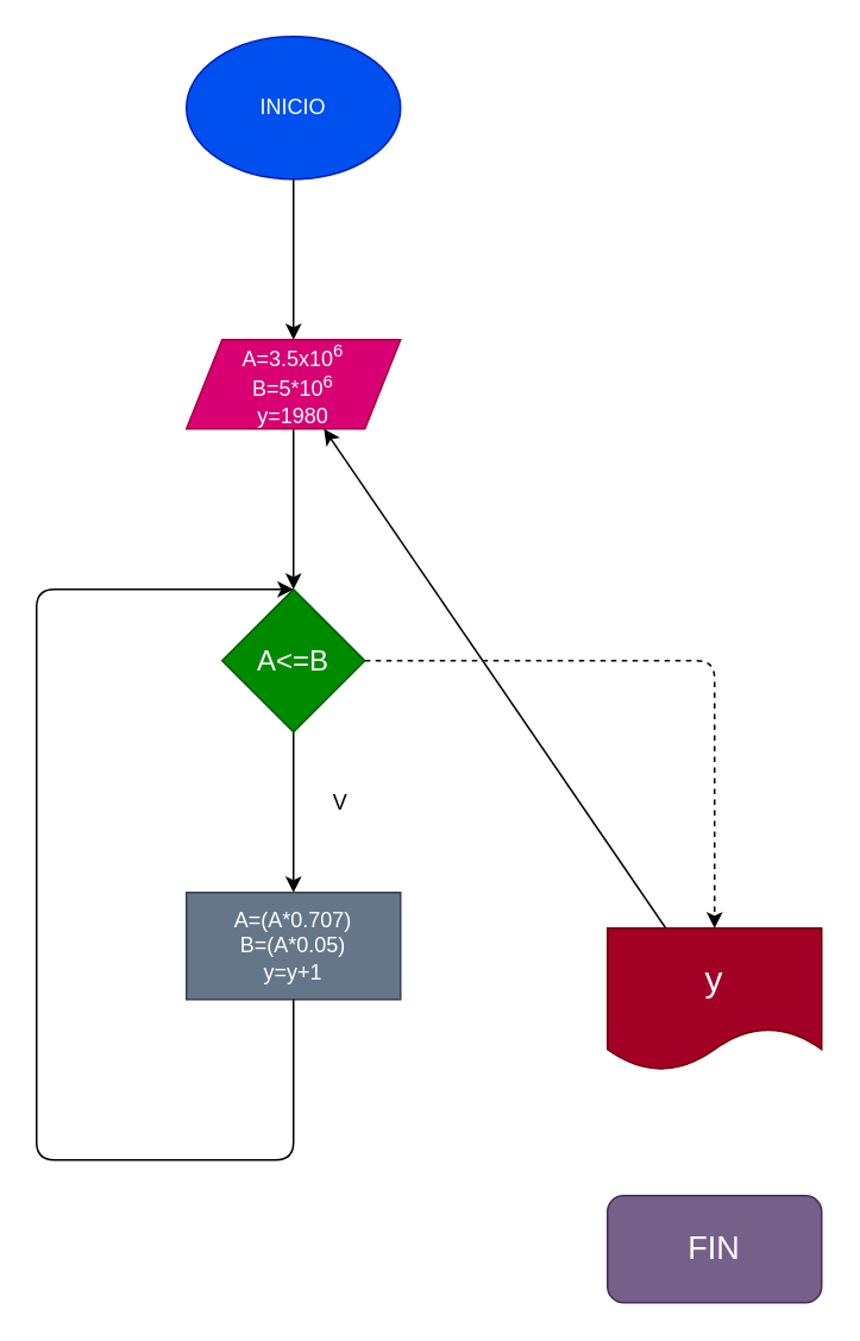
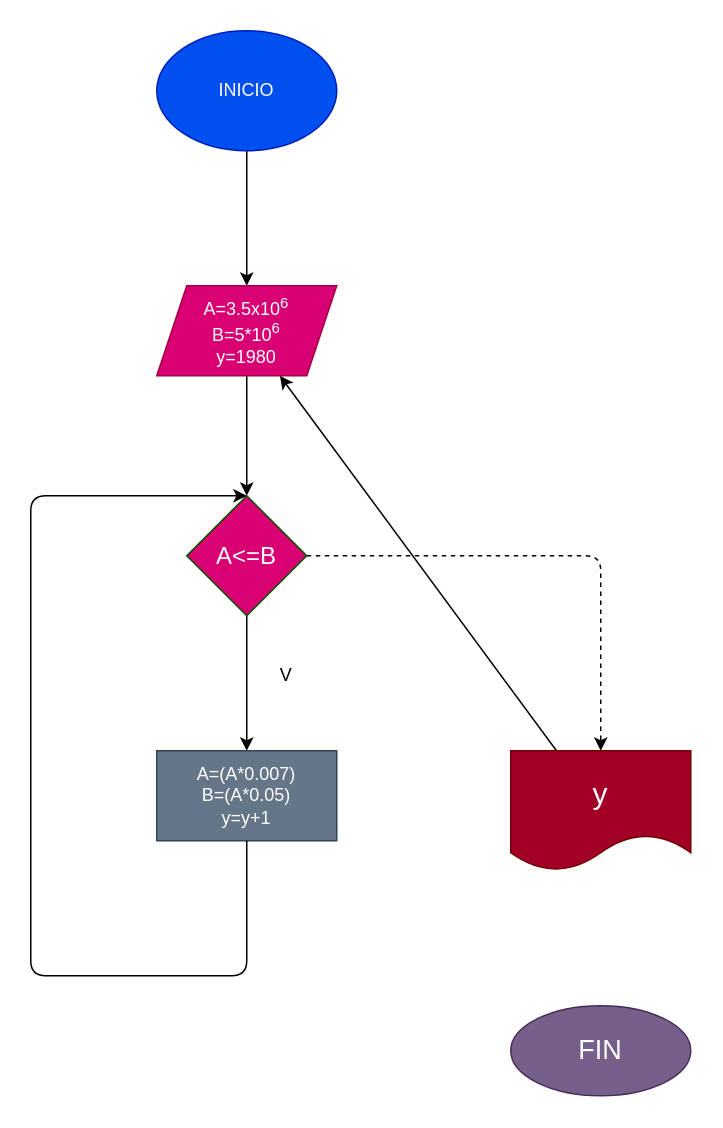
  <mxCell id="0" />
  <mxCell id="1" parent="0" />
  <mxCell id="2" value="" style="edgeStyle=none;html=1;" edge="1" parent="1" source="3" target="5"><mxGeometry relative="1" as="geometry" /></mxCell>
  <mxCell id="3" value="INICIO" style="ellipse;whiteSpace=wrap;html=1;fillColor=#0050ef;fontColor=#ffffff;strokeColor=#001DBC;" vertex="1" parent="1"><mxGeometry x="104" width="120" height="80" as="geometry" y="20" /></mxCell>
  <mxCell id="4" value="" style="edgeStyle=none;html=1;" edge="1" parent="1" source="5"><mxGeometry relative="1" as="geometry"><mxPoint x="164" y="330" as="targetPoint" /></mxGeometry></mxCell>
- <mxCell id="5" value="A=3.5x10&lt;sup&gt;6&lt;/sup&gt;&lt;br&gt;B=5*10&lt;sup&gt;6&lt;/sup&gt;&lt;br&gt;y=1980" style="shape=parallelogram;perimeter=parallelogramPerimeter;whiteSpace=wrap;html=1;fixedSize=1;fillColor=#d80073;fontColor=#ffffff;strokeColor=#A50040;" vertex="1" parent="1"><mxGeometry x="104" y="190" width="120" height="50" as="geometry" /></mxCell>
+ <mxCell id="5" value="A=3.5x10&lt;sup&gt;6&lt;/sup&gt;&lt;br&gt;B=5*10&lt;sup&gt;6&lt;/sup&gt;&lt;br&gt;y=1980" style="shape=parallelogram;perimeter=parallelogramPerimeter;whiteSpace=wrap;html=1;fixedSize=1;fillColor=#d80073;fontColor=#ffffff;strokeColor=#A50040;" vertex="1" parent="1"><mxGeometry x="104" y="190" width="120" height="60" as="geometry" /></mxCell>
  <mxCell id="6" value="" style="edgeStyle=none;html=1;" edge="1" parent="1" source="8" target="9"><mxGeometry relative="1" as="geometry" /></mxCell>
  <mxCell id="7" value="" style="edgeStyle=none;html=1;dashed=1;" edge="1" parent="1" source="8" target="11"><mxGeometry relative="1" as="geometry"><Array as="points"><mxPoint x="400" y="370" /></Array></mxGeometry></mxCell>
- <mxCell id="8" value="&lt;font style=&quot;font-size: 16px&quot;&gt;A&amp;lt;=B&lt;/font&gt;" style="rhombus;whiteSpace=wrap;html=1;fillColor=#008a00;fontColor=#ffffff;strokeColor=#005700;" vertex="1" parent="1"><mxGeometry x="124" y="330" width="80" height="80" as="geometry" /></mxCell>
- <mxCell id="9" value="A=(A*0.707)&lt;br&gt;B=(A*0.05)&lt;br&gt;y=y+1" style="whiteSpace=wrap;html=1;fillColor=#647687;fontColor=#ffffff;strokeColor=#314354;" vertex="1" parent="1"><mxGeometry x="104" y="500" width="120" height="60" as="geometry" /></mxCell>
+ <mxCell id="8" value="&lt;font style=&quot;font-size: 16px&quot;&gt;A&amp;lt;=B&lt;/font&gt;" style="rhombus;whiteSpace=wrap;html=1;fillColor=#d80073;fontColor=#ffffff;strokeColor=#005700;" vertex="1" parent="1"><mxGeometry x="124" y="330" width="80" height="80" as="geometry" /></mxCell>
+ <mxCell id="9" value="A=(A*0.007)&lt;br&gt;B=(A*0.05)&lt;br&gt;y=y+1" style="whiteSpace=wrap;html=1;fillColor=#647687;fontColor=#ffffff;strokeColor=#314354;" vertex="1" parent="1"><mxGeometry x="104" y="500" width="120" height="60" as="geometry" /></mxCell>
  <mxCell id="10" value="" style="edgeStyle=none;html=1;" edge="1" parent="1" source="11" target="5"><mxGeometry relative="1" as="geometry" /></mxCell>
- <mxCell id="11" value="&lt;font style=&quot;font-size: 20px&quot;&gt;y&lt;/font&gt;" style="shape=document;whiteSpace=wrap;html=1;boundedLbl=1;fillColor=#a20025;fontColor=#ffffff;strokeColor=#6F0000;" vertex="1" parent="1"><mxGeometry x="340" y="520" width="120" height="80" as="geometry" /></mxCell>
- <mxCell id="12" value="&lt;font style=&quot;font-size: 18px&quot;&gt;FIN&lt;/font&gt;" style="whiteSpace=wrap;html=1;fillColor=#76608a;fontColor=#ffffff;strokeColor=#432D57;rounded=1;" vertex="1" parent="1"><mxGeometry x="340" y="670" width="120" height="60" as="geometry" /></mxCell>
+ <mxCell id="11" value="&lt;font style=&quot;font-size: 20px&quot;&gt;y&lt;/font&gt;" style="shape=document;whiteSpace=wrap;html=1;boundedLbl=1;fillColor=#a20025;fontColor=#ffffff;strokeColor=#6F0000;" vertex="1" parent="1"><mxGeometry x="340" y="500" width="120" height="80" as="geometry" /></mxCell>
+ <mxCell id="12" value="&lt;font style=&quot;font-size: 18px&quot;&gt;FIN&lt;/font&gt;" style="ellipse;whiteSpace=wrap;html=1;fillColor=#76608a;fontColor=#ffffff;strokeColor=#432D57;" vertex="1" parent="1"><mxGeometry x="340" y="670" width="120" height="60" as="geometry" /></mxCell>
  <mxCell id="13" value="" style="endArrow=classic;html=1;entryX=0.5;entryY=0;entryDx=0;entryDy=0;" edge="1" parent="1" target="8"><mxGeometry width="50" height="50" relative="1" as="geometry"><mxPoint x="164" y="560" as="sourcePoint" /><mxPoint x="214" y="510" as="targetPoint" /><Array as="points"><mxPoint x="164" y="650" /><mxPoint x="20" y="650" /><mxPoint x="20" y="330" /></Array></mxGeometry></mxCell>
  <mxCell id="14" value="V" style="text;html=1;resizable=0;autosize=1;align=center;verticalAlign=middle;points=[];fillColor=none;strokeColor=none;rounded=0;" vertex="1" parent="1"><mxGeometry x="180" y="440" width="20" height="20" as="geometry" /></mxCell>
